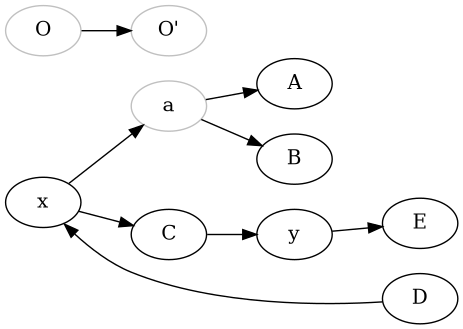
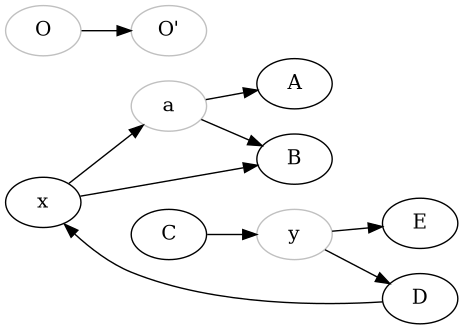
  digraph {
    rankdir=LR
    a [color=grey]
    A
    B
    n4 [color=grey label=O]
    n5 [color=grey label="O'"]
    x [color=black]
    C
-   y [color=black]
+   y [color=grey]
    D
    E
    a -> A
    a -> B
    n4 -> n5
    x -> a
-   x -> C
+   x -> B
    C -> y
+   y -> D
    y -> E
    D -> x
  }
